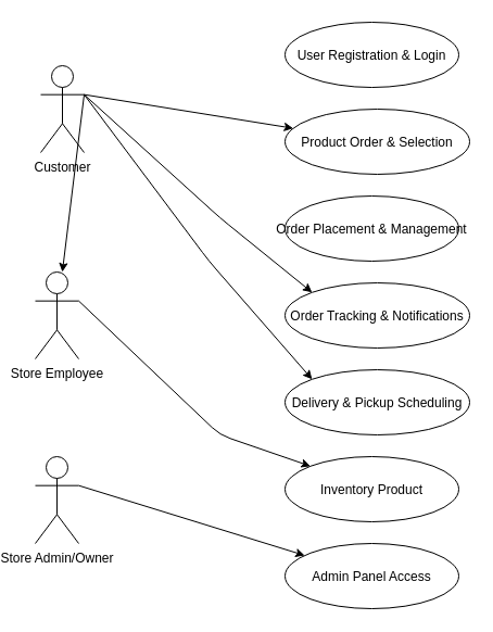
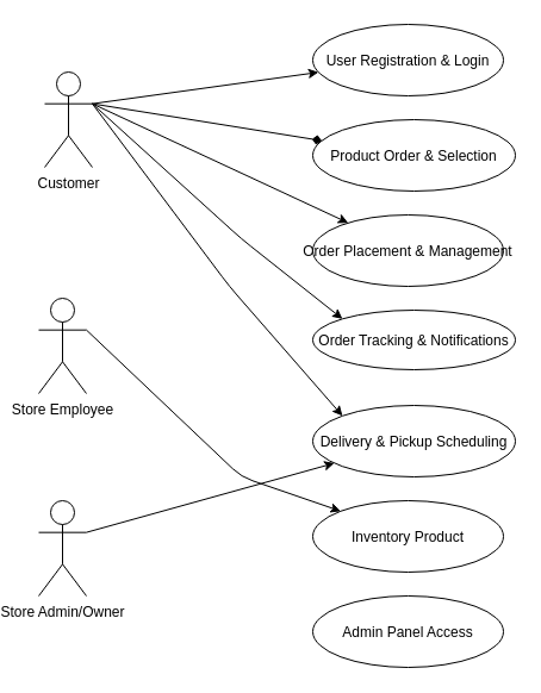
  <mxCell id="0" />
  <mxCell id="1" parent="0" />
  <mxCell id="2" value="User Registration &amp; Login" style="ellipse;" vertex="1" parent="1"><mxGeometry x="250" y="20" width="160" height="60" as="geometry" /></mxCell>
  <mxCell id="3" value="Product Order &amp; Selection" style="ellipse;" vertex="1" parent="1"><mxGeometry x="250" y="100" width="170" height="60" as="geometry" /></mxCell>
  <mxCell id="4" value="Order Placement &amp; Management" style="ellipse;" vertex="1" parent="1"><mxGeometry x="250" y="180" width="160" height="60" as="geometry" /></mxCell>
- <mxCell id="5" value="Order Tracking &amp; Notifications" style="ellipse;" vertex="1" parent="1"><mxGeometry x="250" y="260" width="170" height="60" as="geometry" /></mxCell>
+ <mxCell id="5" value="Order Tracking &amp; Notifications" style="ellipse;" vertex="1" parent="1"><mxGeometry x="250" y="260" width="170" height="50" as="geometry" /></mxCell>
  <mxCell id="6" value="Inventory Product" style="ellipse;" vertex="1" parent="1"><mxGeometry x="250" y="420" width="160" height="60" as="geometry" /></mxCell>
  <mxCell id="7" value="Delivery &amp; Pickup Scheduling" style="ellipse;" vertex="1" parent="1"><mxGeometry x="250" y="340" width="170" height="60" as="geometry" /></mxCell>
  <mxCell id="8" value="Admin Panel Access" style="ellipse;" vertex="1" parent="1"><mxGeometry x="250" y="500" width="160" height="60" as="geometry" /></mxCell>
- <mxCell id="10" style="exitX=1;exitY=0.333;exitDx=0;exitDy=0;exitPerimeter=0;" edge="1" parent="1" source="16" target="3"><mxGeometry relative="1" as="geometry" /></mxCell>
- <mxCell id="11" style="exitX=1;exitY=0.333;exitDx=0;exitDy=0;exitPerimeter=0;" edge="1" parent="1" source="16" target="17"><mxGeometry relative="1" as="geometry" /></mxCell>
+ <mxCell id="9" style="exitX=1;exitY=0.333;exitDx=0;exitDy=0;exitPerimeter=0;" edge="1" parent="1" source="16" target="2"><mxGeometry relative="1" as="geometry" /></mxCell>
+ <mxCell id="10" style="exitX=1;exitY=0.333;exitDx=0;exitDy=0;exitPerimeter=0;endArrow=diamond;" edge="1" parent="1" source="16" target="3"><mxGeometry relative="1" as="geometry" /></mxCell>
+ <mxCell id="11" style="exitX=1;exitY=0.333;exitDx=0;exitDy=0;exitPerimeter=0;" edge="1" parent="1" source="16" target="4"><mxGeometry relative="1" as="geometry" /></mxCell>
  <mxCell id="12" style="exitX=1;exitY=0.333;exitDx=0;exitDy=0;exitPerimeter=0;entryX=0;entryY=0;entryDx=0;entryDy=0;" edge="1" parent="1" source="16" target="5"><mxGeometry relative="1" as="geometry"><Array as="points"><mxPoint x="190" y="200" /></Array></mxGeometry></mxCell>
  <mxCell id="13" style="exitX=1;exitY=0.333;exitDx=0;exitDy=0;exitPerimeter=0;entryX=0;entryY=0;entryDx=0;entryDy=0;" edge="1" parent="1" source="16" target="7"><mxGeometry relative="1" as="geometry"><Array as="points"><mxPoint x="180" y="240" /></Array></mxGeometry></mxCell>
  <mxCell id="14" style="exitX=1;exitY=0.333;exitDx=0;exitDy=0;exitPerimeter=0;entryX=0;entryY=0;entryDx=0;entryDy=0;" edge="1" parent="1" source="17" target="6"><mxGeometry relative="1" as="geometry"><mxPoint x="80" y="306.667" as="sourcePoint" /><Array as="points"><mxPoint x="190" y="400" /></Array></mxGeometry></mxCell>
- <mxCell id="15" style="exitX=1;exitY=0.333;exitDx=0;exitDy=0;exitPerimeter=0;" edge="1" parent="1" source="18" target="8"><mxGeometry relative="1" as="geometry"><mxPoint x="100" y="466.863" as="sourcePoint" /></mxGeometry></mxCell>
+ <mxCell id="15" style="exitX=1;exitY=0.333;exitDx=0;exitDy=0;exitPerimeter=0;" edge="1" parent="1" source="18" target="7"><mxGeometry relative="1" as="geometry"><mxPoint x="100" y="466.863" as="sourcePoint" /></mxGeometry></mxCell>
  <mxCell id="16" value="Customer" style="shape=umlActor;verticalLabelPosition=bottom;verticalAlign=top;html=1;" vertex="1" parent="1"><mxGeometry x="25" y="60" width="40" height="80" as="geometry" /></mxCell>
  <mxCell id="17" value="Store Employee" style="shape=umlActor;verticalLabelPosition=bottom;verticalAlign=top;html=1;" vertex="1" parent="1"><mxGeometry x="20" y="250" width="40" height="80" as="geometry" /></mxCell>
  <mxCell id="18" value="Store Admin/Owner" style="shape=umlActor;verticalLabelPosition=bottom;verticalAlign=top;html=1;" vertex="1" parent="1"><mxGeometry x="20" y="420" width="40" height="80" as="geometry" /></mxCell>
